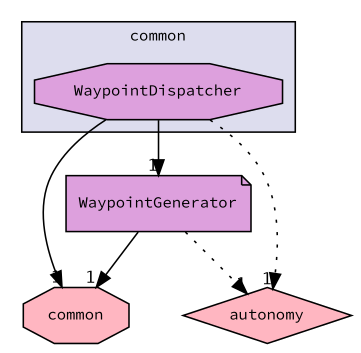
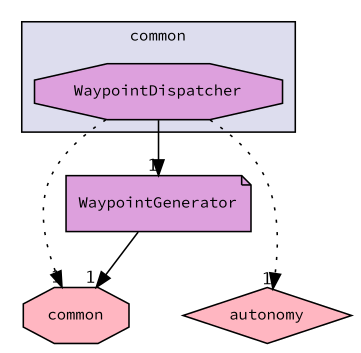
  digraph {
    compound=true
    fontname="Source Code Pro"
    node [fillcolor=plum fontname="Source Code Pro" fontsize=10 shape=octagon style=filled]
    edge [fontname="Source Code Pro" headlabel=1 labeldistance=1.5 labelfontname=Helvetica labelfontsize=10 style=dotted]
    n1 [label=WaypointDispatcher pencolor=black]
    n2 [fillcolor=lightpink label=common]
    n3 [fillcolor=lightpink label=autonomy shape=diamond]
    n4 [label=WaypointGenerator shape=note]
    subgraph cluster_1 {
      bgcolor="#ddddee"
      fontsize=10
      label=common
      pencolor=black
      n1
    }
-   n1 -> n2 [style=solid]
+   n1 -> n2
    n1 -> n3
    n1 -> n4 [style=solid]
    n4 -> n2 [style=solid]
-   n4 -> n3
  }
